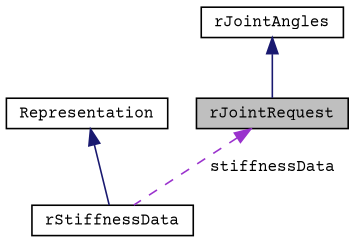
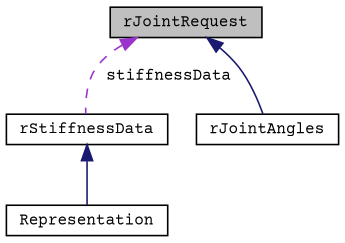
  digraph {
    fontname="Courier Prime"
    node [color=black fillcolor=white fontname="Courier Prime" fontsize=10 shape=record style=filled]
    edge [color=midnightblue dir=back fontname="Courier Prime" fontsize=10 labelfontname=Helvetica labelfontsize=10 style=solid]
    n1 [fillcolor=grey75 fontcolor=black height=0.2 label=rJointRequest width=0.4]
    n2 [height=0.2 label=rStiffnessData width=0.4]
    n3 [height=0.2 label=rJointAngles width=0.4]
    n4 [height=0.2 label=Representation width=0.4]
    n1 -> n2 [color=darkorchid3 label=" stiffnessData" style=dashed]
-   n3 -> n1
-   n4 -> n2
+   n1 -> n3
+   n2 -> n4
  }
